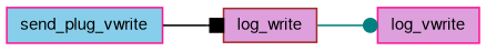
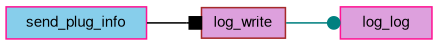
  digraph {
    rankdir=LR
    node [color=deeppink fillcolor=plum fontname=FreeSans fontsize=10 shape=record style=filled]
    edge [fontname=FreeSans fontsize=10 labelfontname=FreeSans labelfontsize=10 style=solid]
-   n1 [fillcolor=skyblue height=0.2 label=send_plug_vwrite width=0.4]
+   n1 [fillcolor=skyblue height=0.2 label=send_plug_info width=0.4]
    n2 [color=brown height=0.2 label=log_write width=0.4]
-   n3 [height=0.2 label=log_vwrite width=0.4]
+   n3 [height=0.2 label=log_log width=0.4]
    n1 -> n2 [arrowhead=box color=black]
    n2 -> n3 [arrowhead=dot color=teal]
  }
